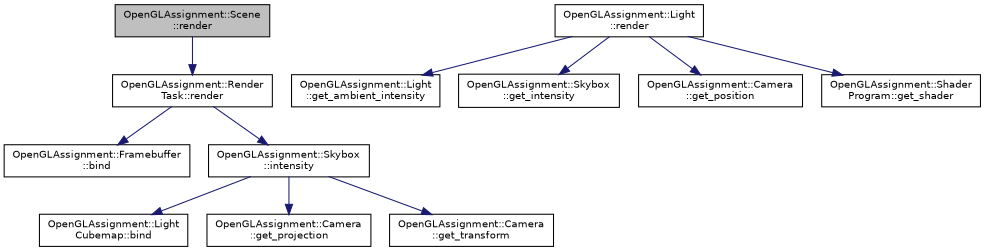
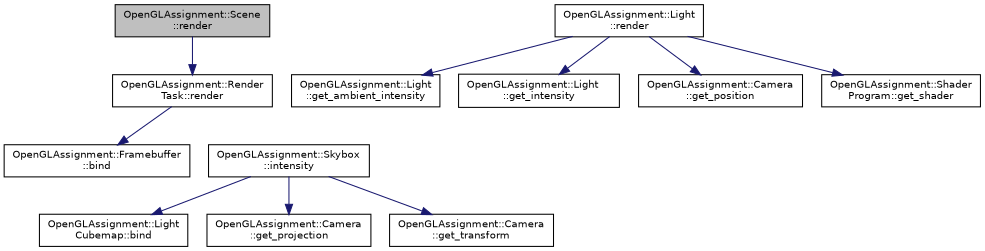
  digraph {
    fontname="DejaVu Sans"
    rankdir=TB
    node [color=black fillcolor=white fontname="DejaVu Sans" fontsize=10 shape=record style=filled]
    edge [color=midnightblue fontname="DejaVu Sans" fontsize=10 labelfontname=Helvetica labelfontsize=10 style=solid]
    n1 [fillcolor=grey75 fontcolor=black height=0.2 label="OpenGLAssignment::Scene\l::render" width=0.4]
    n2 [height=0.2 label="OpenGLAssignment::Render\lTask::render" width=0.4]
    n3 [height=0.2 label="OpenGLAssignment::Framebuffer\l::bind" width=0.4]
    n4 [height=0.2 label="OpenGLAssignment::Skybox\l::intensity" width=0.4]
    n5 [height=0.2 label="OpenGLAssignment::Light\lCubemap::bind" width=0.4]
    n6 [height=0.2 label="OpenGLAssignment::Camera\l::get_projection" width=0.4]
    n7 [height=0.2 label="OpenGLAssignment::Camera\l::get_transform" width=0.4]
    n8 [height=0.2 label="OpenGLAssignment::Light\l::render" width=0.4]
    n9 [height=0.2 label="OpenGLAssignment::Light\l::get_ambient_intensity" width=0.4]
-   n10 [height=0.2 label="OpenGLAssignment::Skybox\l::get_intensity" width=0.4]
+   n10 [height=0.2 label="OpenGLAssignment::Light\l::get_intensity" width=0.4]
    n11 [height=0.2 label="OpenGLAssignment::Camera\l::get_position" width=0.4]
    n12 [height=0.2 label="OpenGLAssignment::Shader\lProgram::get_shader" width=0.4]
    n1 -> n2
    n2 -> n3
-   n2 -> n4
    n4 -> n5
    n4 -> n6
    n4 -> n7
    n8 -> n9
    n8 -> n10
    n8 -> n11
    n8 -> n12
  }
